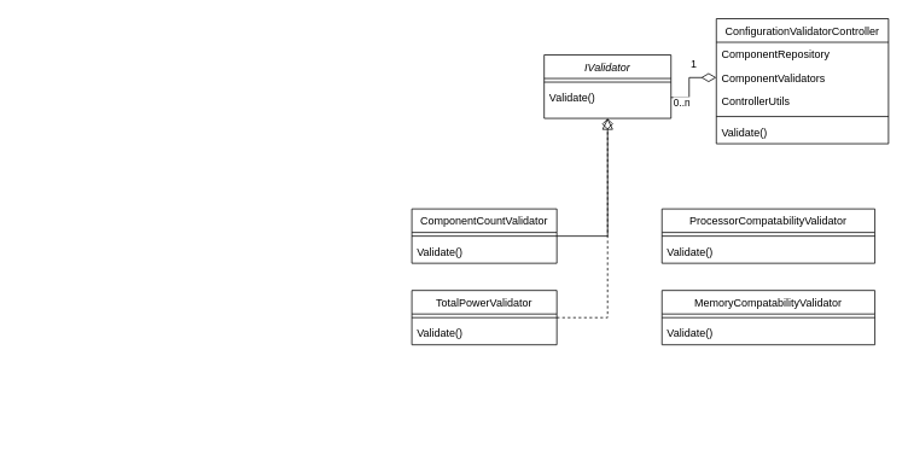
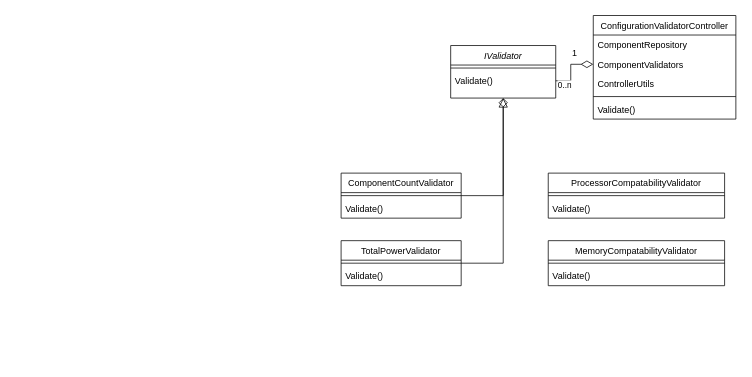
  <mxCell id="0" />
  <mxCell id="1" parent="0" />
  <mxCell id="2" value="ConfigurationValidatorController" style="swimlane;fontStyle=0;align=center;verticalAlign=top;childLayout=stackLayout;horizontal=1;startSize=26;horizontalStack=0;resizeParent=1;resizeLast=0;collapsible=1;marginBottom=0;rounded=0;shadow=0;strokeWidth=1;" vertex="1" parent="1"><mxGeometry x="790" y="20" width="190" height="138" as="geometry"><mxRectangle x="130" y="380" width="160" height="26" as="alternateBounds" /></mxGeometry></mxCell>
  <mxCell id="3" value="ComponentRepository" style="text;align=left;verticalAlign=top;spacingLeft=4;spacingRight=4;overflow=hidden;rotatable=0;points=[[0,0.5],[1,0.5]];portConstraint=eastwest;" vertex="1" parent="2"><mxGeometry y="26" width="190" height="26" as="geometry" /></mxCell>
  <mxCell id="4" value="ComponentValidators" style="text;align=left;verticalAlign=top;spacingLeft=4;spacingRight=4;overflow=hidden;rotatable=0;points=[[0,0.5],[1,0.5]];portConstraint=eastwest;" vertex="1" parent="2"><mxGeometry y="52" width="190" height="26" as="geometry" /></mxCell>
  <mxCell id="5" value="ControllerUtils" style="text;align=left;verticalAlign=top;spacingLeft=4;spacingRight=4;overflow=hidden;rotatable=0;points=[[0,0.5],[1,0.5]];portConstraint=eastwest;" vertex="1" parent="2"><mxGeometry y="78" width="190" height="26" as="geometry" /></mxCell>
  <mxCell id="6" value="" style="line;html=1;strokeWidth=1;align=left;verticalAlign=middle;spacingTop=-1;spacingLeft=3;spacingRight=3;rotatable=0;labelPosition=right;points=[];portConstraint=eastwest;" vertex="1" parent="2"><mxGeometry y="104" width="190" height="8" as="geometry" /></mxCell>
  <mxCell id="7" value="Validate()" style="text;align=left;verticalAlign=top;spacingLeft=4;spacingRight=4;overflow=hidden;rotatable=0;points=[[0,0.5],[1,0.5]];portConstraint=eastwest;" vertex="1" parent="2"><mxGeometry y="112" width="190" height="26" as="geometry" /></mxCell>
  <mxCell id="8" style="edgeStyle=orthogonalEdgeStyle;rounded=0;orthogonalLoop=1;jettySize=auto;html=1;exitX=1;exitY=0.5;exitDx=0;exitDy=0;entryX=0;entryY=0.5;entryDx=0;entryDy=0;endArrow=diamondThin;endFill=0;endSize=14;" edge="1" parent="1" source="12" target="4"><mxGeometry relative="1" as="geometry" /></mxCell>
  <mxCell id="9" value="0..n" style="edgeLabel;html=1;align=center;verticalAlign=middle;resizable=0;points=[];" vertex="1" connectable="0" parent="8"><mxGeometry x="-0.821" y="-5" relative="1" as="geometry"><mxPoint x="5" as="offset" /></mxGeometry></mxCell>
  <mxCell id="10" value="IValidator" style="swimlane;fontStyle=2;align=center;verticalAlign=top;childLayout=stackLayout;horizontal=1;startSize=26;horizontalStack=0;resizeParent=1;resizeLast=0;collapsible=1;marginBottom=0;rounded=0;shadow=0;strokeWidth=1;" vertex="1" parent="1"><mxGeometry x="600" y="60" width="140" height="70" as="geometry"><mxRectangle x="230" y="140" width="160" height="26" as="alternateBounds" /></mxGeometry></mxCell>
  <mxCell id="11" value="" style="line;html=1;strokeWidth=1;align=left;verticalAlign=middle;spacingTop=-1;spacingLeft=3;spacingRight=3;rotatable=0;labelPosition=right;points=[];portConstraint=eastwest;" vertex="1" parent="10"><mxGeometry y="26" width="140" height="8" as="geometry" /></mxCell>
  <mxCell id="12" value="Validate()" style="text;align=left;verticalAlign=top;spacingLeft=4;spacingRight=4;overflow=hidden;rotatable=0;points=[[0,0.5],[1,0.5]];portConstraint=eastwest;" vertex="1" parent="10"><mxGeometry y="34" width="140" height="26" as="geometry" /></mxCell>
  <mxCell id="13" value="1" style="text;html=1;align=center;verticalAlign=middle;resizable=0;points=[];autosize=1;strokeColor=none;fillColor=none;" vertex="1" parent="1"><mxGeometry x="755" y="60" width="20" height="20" as="geometry" /></mxCell>
  <mxCell id="14" value="ComponentCountValidator" style="swimlane;fontStyle=0;align=center;verticalAlign=top;childLayout=stackLayout;horizontal=1;startSize=26;horizontalStack=0;resizeParent=1;resizeLast=0;collapsible=1;marginBottom=0;rounded=0;shadow=0;strokeWidth=1;" vertex="1" parent="1"><mxGeometry x="454" y="230" width="160" height="60" as="geometry"><mxRectangle x="130" y="380" width="160" height="26" as="alternateBounds" /></mxGeometry></mxCell>
  <mxCell id="15" value="" style="line;html=1;strokeWidth=1;align=left;verticalAlign=middle;spacingTop=-1;spacingLeft=3;spacingRight=3;rotatable=0;labelPosition=right;points=[];portConstraint=eastwest;" vertex="1" parent="14"><mxGeometry y="26" width="160" height="8" as="geometry" /></mxCell>
  <mxCell id="16" value="Validate()" style="text;align=left;verticalAlign=top;spacingLeft=4;spacingRight=4;overflow=hidden;rotatable=0;points=[[0,0.5],[1,0.5]];portConstraint=eastwest;" vertex="1" parent="14"><mxGeometry y="34" width="160" height="26" as="geometry" /></mxCell>
  <mxCell id="17" value="MemoryCompatabilityValidator" style="swimlane;fontStyle=0;align=center;verticalAlign=top;childLayout=stackLayout;horizontal=1;startSize=26;horizontalStack=0;resizeParent=1;resizeLast=0;collapsible=1;marginBottom=0;rounded=0;shadow=0;strokeWidth=1;" vertex="1" parent="1"><mxGeometry x="730" y="320" width="235" height="60" as="geometry"><mxRectangle x="130" y="380" width="160" height="26" as="alternateBounds" /></mxGeometry></mxCell>
  <mxCell id="18" value="" style="line;html=1;strokeWidth=1;align=left;verticalAlign=middle;spacingTop=-1;spacingLeft=3;spacingRight=3;rotatable=0;labelPosition=right;points=[];portConstraint=eastwest;" vertex="1" parent="17"><mxGeometry y="26" width="235" height="8" as="geometry" /></mxCell>
  <mxCell id="19" value="Validate()" style="text;align=left;verticalAlign=top;spacingLeft=4;spacingRight=4;overflow=hidden;rotatable=0;points=[[0,0.5],[1,0.5]];portConstraint=eastwest;" vertex="1" parent="17"><mxGeometry y="34" width="235" height="26" as="geometry" /></mxCell>
  <mxCell id="20" value="ProcessorCompatabilityValidator" style="swimlane;fontStyle=0;align=center;verticalAlign=top;childLayout=stackLayout;horizontal=1;startSize=26;horizontalStack=0;resizeParent=1;resizeLast=0;collapsible=1;marginBottom=0;rounded=0;shadow=0;strokeWidth=1;" vertex="1" parent="1"><mxGeometry x="730" y="230" width="235" height="60" as="geometry"><mxRectangle x="130" y="380" width="160" height="26" as="alternateBounds" /></mxGeometry></mxCell>
  <mxCell id="21" value="" style="line;html=1;strokeWidth=1;align=left;verticalAlign=middle;spacingTop=-1;spacingLeft=3;spacingRight=3;rotatable=0;labelPosition=right;points=[];portConstraint=eastwest;" vertex="1" parent="20"><mxGeometry y="26" width="235" height="8" as="geometry" /></mxCell>
  <mxCell id="22" value="Validate()" style="text;align=left;verticalAlign=top;spacingLeft=4;spacingRight=4;overflow=hidden;rotatable=0;points=[[0,0.5],[1,0.5]];portConstraint=eastwest;" vertex="1" parent="20"><mxGeometry y="34" width="235" height="26" as="geometry" /></mxCell>
  <mxCell id="23" value="TotalPowerValidator" style="swimlane;fontStyle=0;align=center;verticalAlign=top;childLayout=stackLayout;horizontal=1;startSize=26;horizontalStack=0;resizeParent=1;resizeLast=0;collapsible=1;marginBottom=0;rounded=0;shadow=0;strokeWidth=1;" vertex="1" parent="1"><mxGeometry x="454" y="320" width="160" height="60" as="geometry"><mxRectangle x="130" y="380" width="160" height="26" as="alternateBounds" /></mxGeometry></mxCell>
  <mxCell id="24" value="" style="line;html=1;strokeWidth=1;align=left;verticalAlign=middle;spacingTop=-1;spacingLeft=3;spacingRight=3;rotatable=0;labelPosition=right;points=[];portConstraint=eastwest;" vertex="1" parent="23"><mxGeometry y="26" width="160" height="8" as="geometry" /></mxCell>
  <mxCell id="25" value="Validate()" style="text;align=left;verticalAlign=top;spacingLeft=4;spacingRight=4;overflow=hidden;rotatable=0;points=[[0,0.5],[1,0.5]];portConstraint=eastwest;" vertex="1" parent="23"><mxGeometry y="34" width="160" height="26" as="geometry" /></mxCell>
  <mxCell id="26" value="" style="endArrow=diamond;endSize=10;endFill=0;shadow=0;strokeWidth=1;rounded=0;edgeStyle=elbowEdgeStyle;elbow=vertical;entryX=0.5;entryY=1;entryDx=0;entryDy=0;exitX=1;exitY=0.5;exitDx=0;exitDy=0;" edge="1" parent="1" source="14" target="10"><mxGeometry width="160" relative="1" as="geometry"><mxPoint x="580" y="290" as="sourcePoint" /><mxPoint x="240" y="80" as="targetPoint" /><Array as="points"><mxPoint x="630" y="260" /><mxPoint x="210" y="460" /><mxPoint x="100" y="110" /><mxPoint x="20" y="140" /></Array></mxGeometry></mxCell>
- <mxCell id="27" value="" style="endArrow=block;endSize=10;endFill=0;shadow=0;strokeWidth=1;rounded=0;edgeStyle=elbowEdgeStyle;elbow=vertical;entryX=0.5;entryY=1;entryDx=0;entryDy=0;exitX=1;exitY=0.5;exitDx=0;exitDy=0;dashed=1;" edge="1" parent="1" source="23" target="10"><mxGeometry width="160" relative="1" as="geometry"><mxPoint x="560" y="330" as="sourcePoint" /><mxPoint x="610" y="210" as="targetPoint" /><Array as="points"><mxPoint x="630" y="350" /><mxPoint x="230" y="480" /><mxPoint y="130" x="120" /><mxPoint x="40" y="160" /></Array></mxGeometry></mxCell>
+ <mxCell id="27" value="" style="endArrow=block;endSize=10;endFill=0;shadow=0;strokeWidth=1;rounded=0;edgeStyle=elbowEdgeStyle;elbow=vertical;entryX=0.5;entryY=1;entryDx=0;entryDy=0;exitX=1;exitY=0.5;exitDx=0;exitDy=0;" edge="1" parent="1" source="23" target="10"><mxGeometry width="160" relative="1" as="geometry"><mxPoint x="560" y="330" as="sourcePoint" /><mxPoint x="610" y="210" as="targetPoint" /><Array as="points"><mxPoint x="630" y="350" /><mxPoint x="230" y="480" /><mxPoint y="130" x="120" /><mxPoint x="40" y="160" /></Array></mxGeometry></mxCell>
